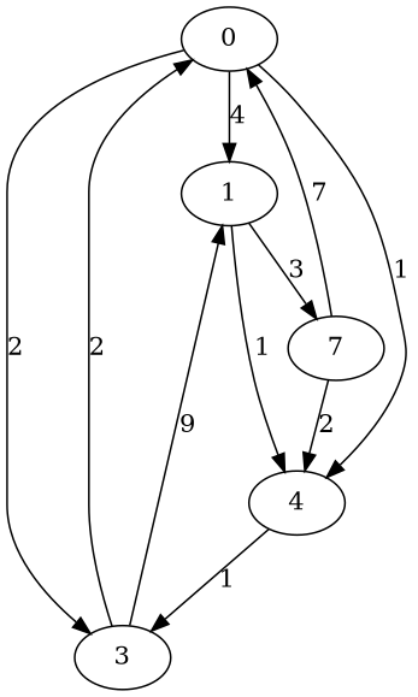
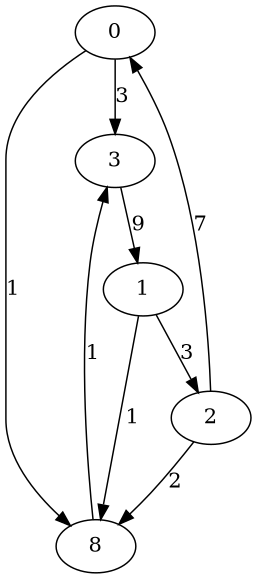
  digraph {
    0
    1
    3
-   4
-   2 [label=7]
-   0 -> 1 [label=4]
-   0 -> 3 [label=2]
+   4 [label=8]
+   2
+   0 -> 3 [label=3]
    0 -> 4 [label=1]
    1 -> 4 [label=1]
    1 -> 2 [label=3]
-   3 -> 0 [label=2]
    3 -> 1 [label=9]
    4 -> 3 [label=1]
    2 -> 0 [label=7]
    2 -> 4 [label=2]
  }
